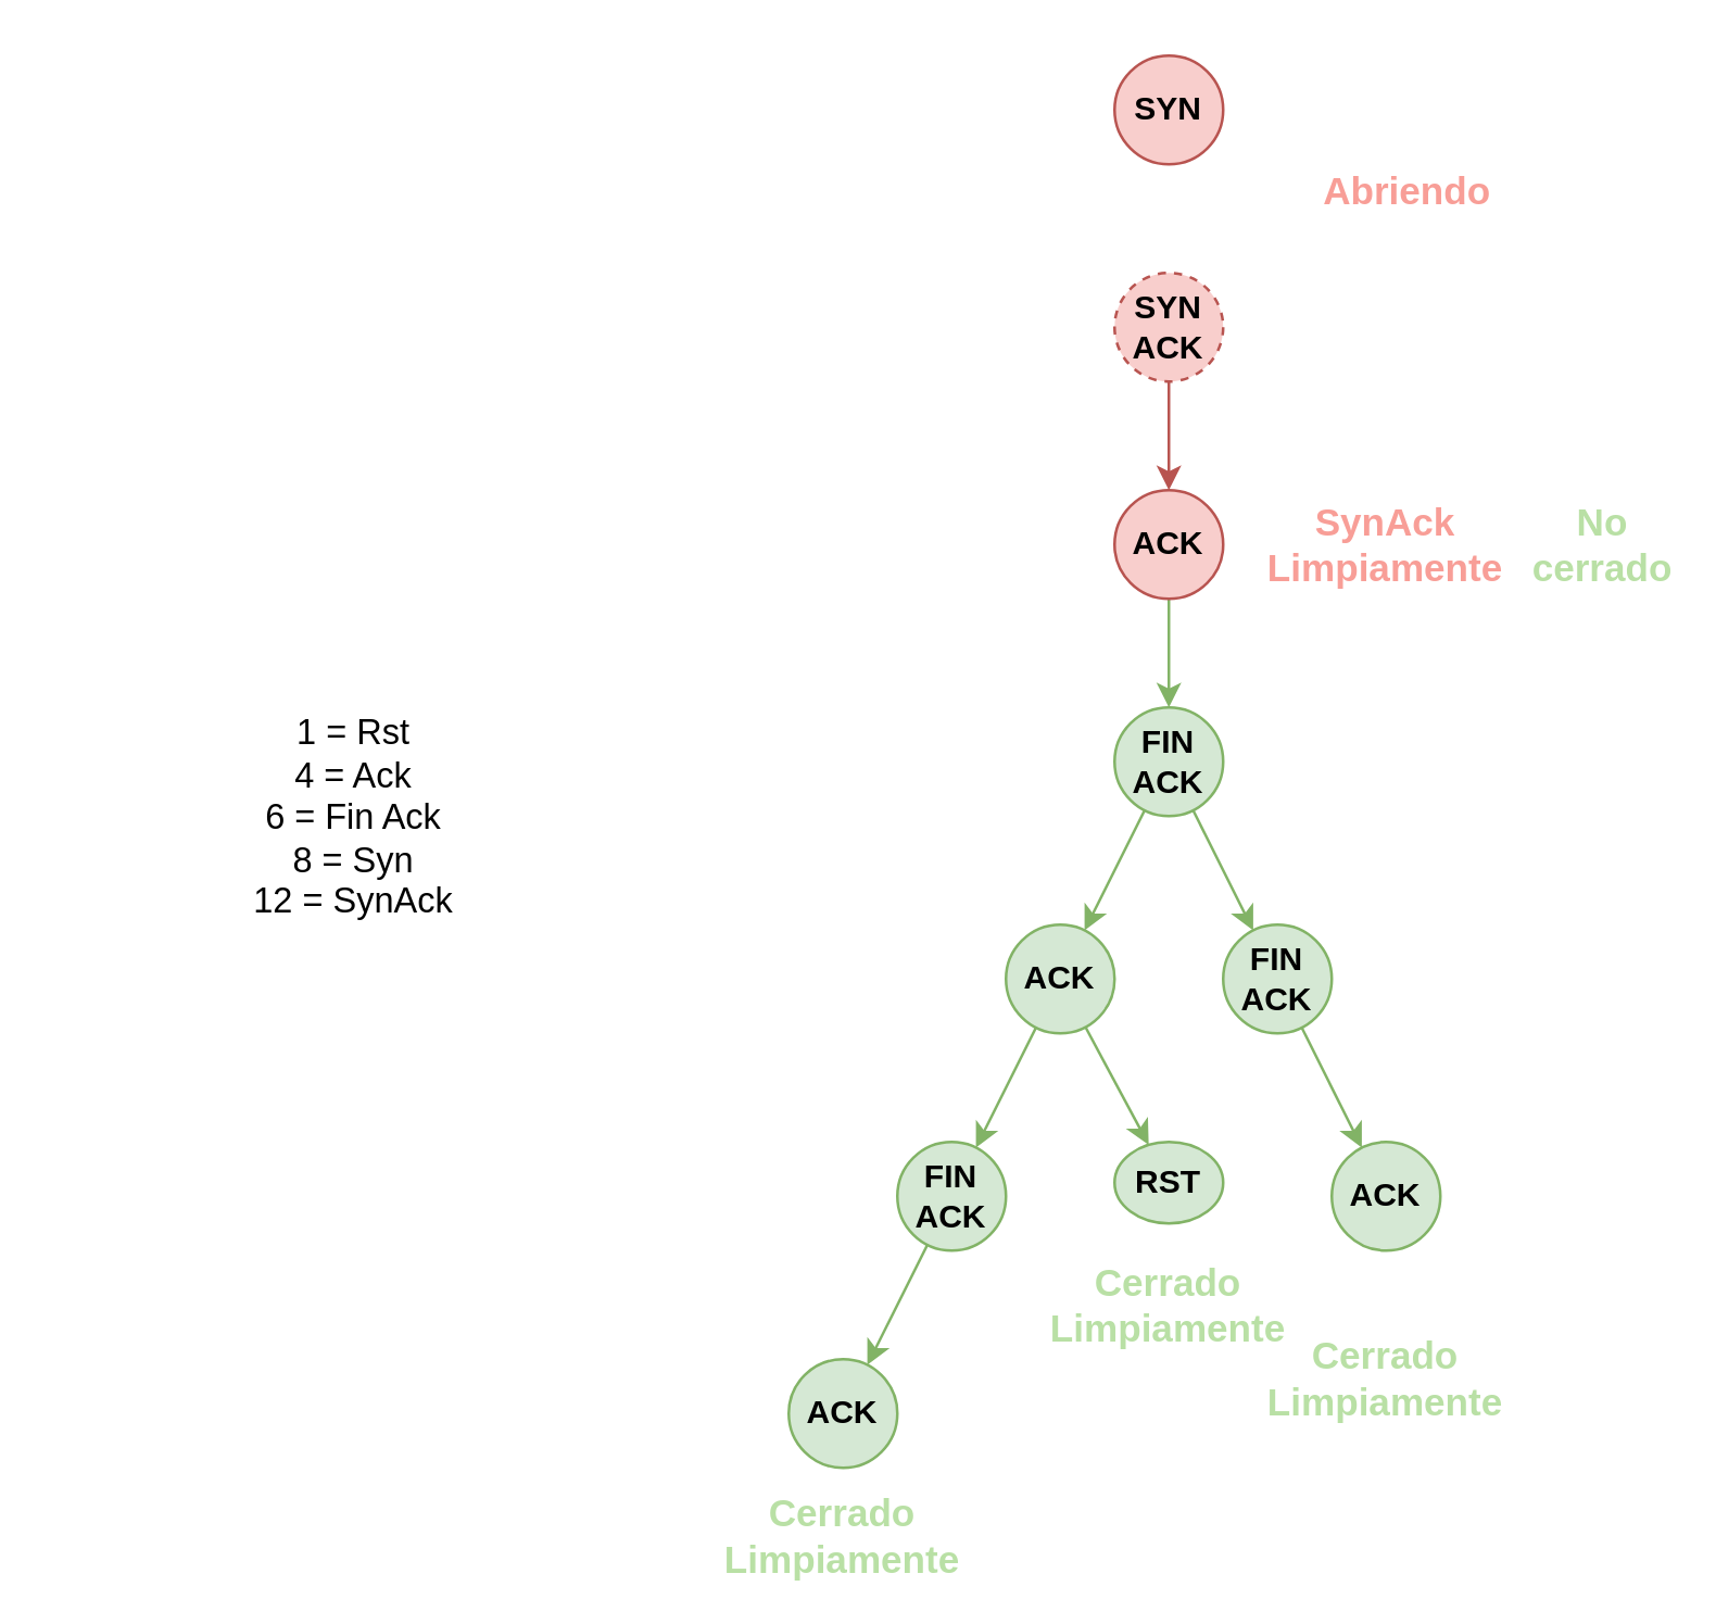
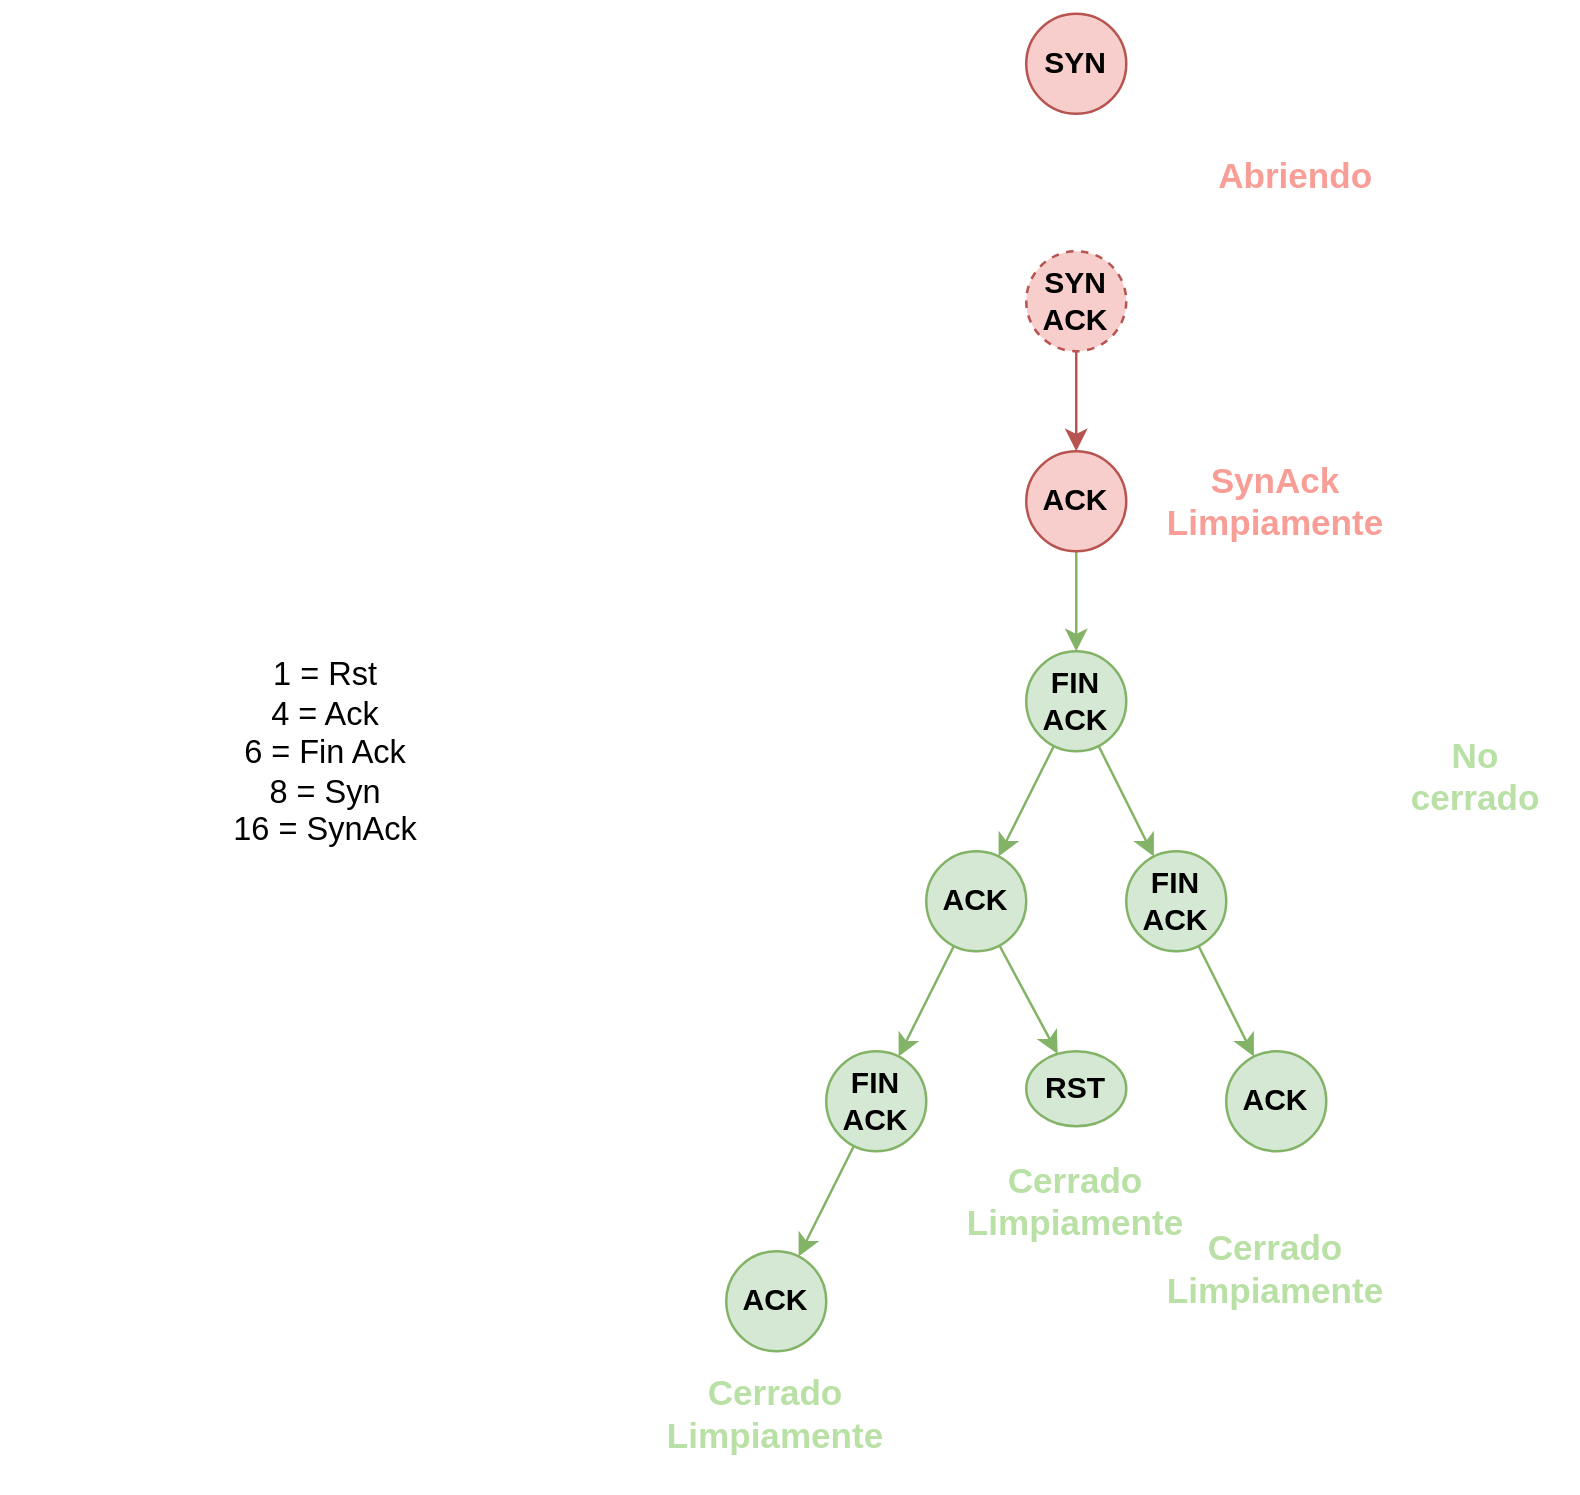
  <mxCell id="0" />
  <mxCell id="1" parent="0" />
- <mxCell id="2" value="&lt;span style=&quot;font-size: 12px;&quot;&gt;&lt;font style=&quot;font-size: 12px;&quot;&gt;SYN&lt;/font&gt;&lt;/span&gt;" style="ellipse;whiteSpace=wrap;html=1;aspect=fixed;fontStyle=1;fontSize=12;fillColor=#f8cecc;strokeColor=#b85450;" parent="1" vertex="1"><mxGeometry x="410" y="20" width="40" height="40" as="geometry" /></mxCell>
+ <mxCell id="2" value="&lt;span style=&quot;font-size: 12px;&quot;&gt;&lt;font style=&quot;font-size: 12px;&quot;&gt;SYN&lt;/font&gt;&lt;/span&gt;" style="ellipse;whiteSpace=wrap;html=1;aspect=fixed;fontStyle=1;fontSize=12;fillColor=#f8cecc;strokeColor=#b85450;" parent="1" vertex="1"><mxGeometry x="410" y="5" width="40" height="40" as="geometry" /></mxCell>
  <mxCell id="3" value="" style="edgeStyle=none;rounded=0;orthogonalLoop=1;jettySize=auto;html=1;fontStyle=1;fontSize=12;fillColor=#f8cecc;strokeColor=#b85450;" parent="1" source="4" target="6" edge="1"><mxGeometry relative="1" as="geometry" /></mxCell>
  <mxCell id="4" value="&lt;font style=&quot;font-size: 12px;&quot;&gt;&lt;span style=&quot;font-size: 12px;&quot;&gt;SYN&lt;br style=&quot;font-size: 12px;&quot;&gt;ACK&lt;br style=&quot;font-size: 12px;&quot;&gt;&lt;/span&gt;&lt;/font&gt;" style="ellipse;whiteSpace=wrap;html=1;aspect=fixed;fontStyle=1;fontSize=12;fillColor=#f8cecc;strokeColor=#b85450;dashed=1;" parent="1" vertex="1"><mxGeometry x="410" y="100" width="40" height="40" as="geometry" /></mxCell>
  <mxCell id="5" value="" style="edgeStyle=none;rounded=0;orthogonalLoop=1;jettySize=auto;html=1;fontStyle=1;fontSize=12;strokeColor=#82B366;" parent="1" source="6" target="9" edge="1"><mxGeometry relative="1" as="geometry" /></mxCell>
  <mxCell id="6" value="&lt;span style=&quot;font-size: 12px;&quot;&gt;&lt;font style=&quot;font-size: 12px;&quot;&gt;ACK&lt;/font&gt;&lt;/span&gt;" style="ellipse;whiteSpace=wrap;html=1;aspect=fixed;fontStyle=1;fontSize=12;fillColor=#f8cecc;strokeColor=#b85450;" parent="1" vertex="1"><mxGeometry x="410" y="180" width="40" height="40" as="geometry" /></mxCell>
  <mxCell id="7" value="" style="edgeStyle=none;rounded=0;orthogonalLoop=1;jettySize=auto;html=1;fontSize=12;fillColor=#d5e8d4;strokeColor=#82b366;" parent="1" source="9" target="15" edge="1"><mxGeometry relative="1" as="geometry" /></mxCell>
  <mxCell id="8" value="" style="edgeStyle=none;rounded=0;orthogonalLoop=1;jettySize=auto;html=1;fontSize=12;fillColor=#d5e8d4;strokeColor=#82B366;" parent="1" source="9" target="11" edge="1"><mxGeometry relative="1" as="geometry" /></mxCell>
  <mxCell id="9" value="FIN&lt;br style=&quot;font-size: 12px;&quot;&gt;ACK&lt;br style=&quot;font-size: 12px;&quot;&gt;" style="ellipse;whiteSpace=wrap;html=1;aspect=fixed;fontStyle=1;fontSize=12;fillColor=#d5e8d4;strokeColor=#82b366;" parent="1" vertex="1"><mxGeometry x="410" y="260" width="40" height="40" as="geometry" /></mxCell>
  <mxCell id="10" value="" style="edgeStyle=none;rounded=0;orthogonalLoop=1;jettySize=auto;html=1;fontSize=12;fillColor=#d5e8d4;strokeColor=#82b366;" parent="1" source="11" target="12" edge="1"><mxGeometry relative="1" as="geometry" /></mxCell>
  <mxCell id="11" value="FIN&lt;br style=&quot;font-size: 12px;&quot;&gt;ACK&lt;br style=&quot;font-size: 12px;&quot;&gt;" style="ellipse;whiteSpace=wrap;html=1;aspect=fixed;fontStyle=1;fontSize=12;fillColor=#d5e8d4;strokeColor=#82b366;" parent="1" vertex="1"><mxGeometry x="450" y="340" width="40" height="40" as="geometry" /></mxCell>
  <mxCell id="12" value="ACK&lt;br style=&quot;font-size: 12px&quot;&gt;" style="ellipse;whiteSpace=wrap;html=1;aspect=fixed;fontStyle=1;fontSize=12;fillColor=#d5e8d4;strokeColor=#82b366;" parent="1" vertex="1"><mxGeometry x="490" y="420" width="40" height="40" as="geometry" /></mxCell>
  <mxCell id="13" value="" style="edgeStyle=none;rounded=0;orthogonalLoop=1;jettySize=auto;html=1;fontSize=12;fillColor=#d5e8d4;strokeColor=#82b366;" parent="1" source="15" target="18" edge="1"><mxGeometry relative="1" as="geometry" /></mxCell>
  <mxCell id="14" value="" style="edgeStyle=none;rounded=0;orthogonalLoop=1;jettySize=auto;html=1;fontSize=12;fillColor=#d5e8d4;strokeColor=#82b366;" parent="1" source="15" target="16" edge="1"><mxGeometry relative="1" as="geometry" /></mxCell>
  <mxCell id="15" value="ACK&lt;br style=&quot;font-size: 12px;&quot;&gt;" style="ellipse;whiteSpace=wrap;html=1;aspect=fixed;fontStyle=1;fontSize=12;fillColor=#d5e8d4;strokeColor=#82b366;" parent="1" vertex="1"><mxGeometry x="370" y="340" width="40" height="40" as="geometry" /></mxCell>
  <mxCell id="16" value="RST&lt;br style=&quot;font-size: 12px&quot;&gt;" style="ellipse;whiteSpace=wrap;html=1;aspect=fixed;fontStyle=1;fontSize=12;fillColor=#d5e8d4;strokeColor=#82b366;" parent="1" vertex="1"><mxGeometry x="410" y="420" width="40" height="30" as="geometry" /></mxCell>
  <mxCell id="17" value="" style="edgeStyle=none;rounded=0;orthogonalLoop=1;jettySize=auto;html=1;fontSize=12;fillColor=#d5e8d4;strokeColor=#82b366;" parent="1" source="18" target="19" edge="1"><mxGeometry relative="1" as="geometry" /></mxCell>
  <mxCell id="18" value="FIN&lt;br&gt;ACK&lt;br style=&quot;font-size: 12px&quot;&gt;" style="ellipse;whiteSpace=wrap;html=1;aspect=fixed;fontStyle=1;fontSize=12;fillColor=#d5e8d4;strokeColor=#82b366;" parent="1" vertex="1"><mxGeometry x="330" y="420" width="40" height="40" as="geometry" /></mxCell>
  <mxCell id="19" value="ACK&lt;br style=&quot;font-size: 12px&quot;&gt;" style="ellipse;whiteSpace=wrap;html=1;aspect=fixed;fontStyle=1;fontSize=12;fillColor=#d5e8d4;strokeColor=#82b366;" parent="1" vertex="1"><mxGeometry x="290" y="500" width="40" height="40" as="geometry" /></mxCell>
- <mxCell id="20" value="&lt;br&gt;&lt;font style=&quot;font-size: 13px&quot;&gt;1 = Rst&lt;br&gt;4 = Ack&lt;br&gt;6 = Fin Ack&lt;br&gt;8 = Syn&lt;br&gt;12 = SynAck&lt;/font&gt;&lt;br&gt;" style="text;html=1;strokeColor=none;fillColor=none;align=center;verticalAlign=middle;whiteSpace=wrap;rounded=0;fontSize=9;" parent="1" vertex="1"><mxGeometry x="20" y="110" width="220" height="370" as="geometry" /></mxCell>
+ <mxCell id="20" value="&lt;br&gt;&lt;font style=&quot;font-size: 13px&quot;&gt;1 = Rst&lt;br&gt;4 = Ack&lt;br&gt;6 = Fin Ack&lt;br&gt;8 = Syn&lt;br&gt;16 = SynAck&lt;/font&gt;&lt;br&gt;" style="text;html=1;strokeColor=none;fillColor=none;align=center;verticalAlign=middle;whiteSpace=wrap;rounded=0;fontSize=9;" parent="1" vertex="1"><mxGeometry x="20" y="110" width="220" height="370" as="geometry" /></mxCell>
  <mxCell id="21" value="&lt;h3&gt;&lt;font color=&quot;#f89e97&quot;&gt;Abriendo&amp;nbsp;&lt;/font&gt;&lt;/h3&gt;" style="text;html=1;strokeColor=none;fillColor=none;align=center;verticalAlign=middle;whiteSpace=wrap;rounded=0;" parent="1" vertex="1"><mxGeometry x="500" y="60" width="40" height="20" as="geometry" /></mxCell>
  <mxCell id="22" value="&lt;h3&gt;&lt;font color=&quot;#f89e97&quot;&gt;SynAck Limpiamente&lt;/font&gt;&lt;/h3&gt;" style="text;html=1;strokeColor=none;fillColor=none;align=center;verticalAlign=middle;whiteSpace=wrap;rounded=0;" parent="1" vertex="1"><mxGeometry x="490" y="190" width="40" height="20" as="geometry" /></mxCell>
- <mxCell id="23" value="&lt;h3&gt;&lt;span&gt;&lt;font color=&quot;#b9e0a5&quot;&gt;No cerrado&lt;/font&gt;&lt;/span&gt;&lt;/h3&gt;" style="text;html=1;strokeColor=none;fillColor=none;align=center;verticalAlign=middle;whiteSpace=wrap;rounded=0;fontStyle=0" parent="1" vertex="1"><mxGeometry x="570" y="190" width="40" height="20" as="geometry" /></mxCell>
+ <mxCell id="23" value="&lt;h3&gt;&lt;span&gt;&lt;font color=&quot;#b9e0a5&quot;&gt;No cerrado&lt;/font&gt;&lt;/span&gt;&lt;/h3&gt;" style="text;html=1;strokeColor=none;fillColor=none;align=center;verticalAlign=middle;whiteSpace=wrap;rounded=0;fontStyle=0" parent="1" vertex="1"><mxGeometry x="570" y="300" width="40" height="20" as="geometry" /></mxCell>
  <mxCell id="24" value="&lt;h3&gt;&lt;span&gt;&lt;font color=&quot;#b9e0a5&quot;&gt;Cerrado Limpiamente&lt;/font&gt;&lt;/span&gt;&lt;/h3&gt;" style="text;html=1;strokeColor=none;fillColor=none;align=center;verticalAlign=middle;whiteSpace=wrap;rounded=0;fontStyle=0" parent="1" vertex="1"><mxGeometry x="410" y="470" width="40" height="20" as="geometry" /></mxCell>
  <mxCell id="25" value="&lt;h3&gt;&lt;span&gt;&lt;font color=&quot;#b9e0a5&quot;&gt;Cerrado Limpiamente&lt;/font&gt;&lt;/span&gt;&lt;/h3&gt;" style="text;html=1;strokeColor=none;fillColor=none;align=center;verticalAlign=middle;whiteSpace=wrap;rounded=0;fontStyle=0" parent="1" vertex="1"><mxGeometry x="290" y="555" width="40" height="20" as="geometry" /></mxCell>
  <mxCell id="26" value="&lt;h3&gt;&lt;span&gt;&lt;font color=&quot;#b9e0a5&quot;&gt;Cerrado Limpiamente&lt;/font&gt;&lt;/span&gt;&lt;/h3&gt;" style="text;html=1;strokeColor=none;fillColor=none;align=center;verticalAlign=middle;whiteSpace=wrap;rounded=0;fontStyle=0" parent="1" vertex="1"><mxGeometry x="490" y="497" width="40" height="20" as="geometry" /></mxCell>
